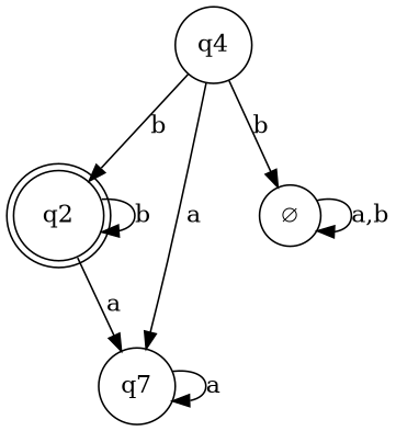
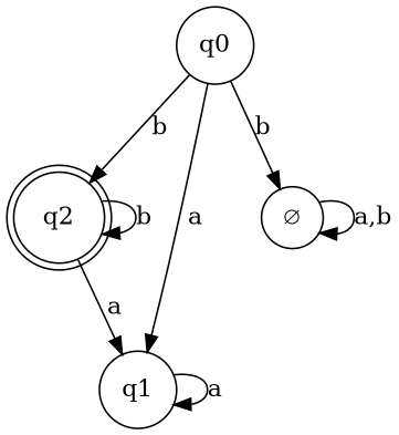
  digraph {
    rankdir=TB
    node [shape=circle]
    q2 [shape=doublecircle]
-   q1 [label=q7]
+   q1
    "∅"
-   q0 [label=q4]
+   q0
    q2 -> q2 [label=b]
    q2 -> q1 [label=a]
    q1 -> q1 [label=a]
    "∅" -> "∅" [label="a,b"]
    q0 -> q2 [label=b]
    q0 -> q1 [label=a]
    q0 -> "∅" [label=b]
  }
